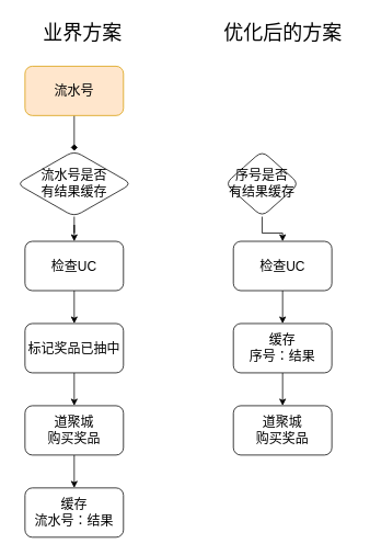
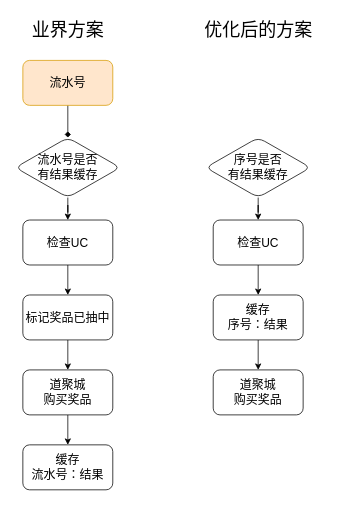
  <mxCell id="0" />
  <mxCell id="1" parent="0" />
  <mxCell id="2" value="" style="edgeStyle=orthogonalEdgeStyle;rounded=0;orthogonalLoop=1;jettySize=auto;html=1;fontSize=16;endArrow=diamond;" edge="1" parent="1" source="3" target="13"><mxGeometry relative="1" as="geometry" /></mxCell>
  <mxCell id="3" value="&lt;font size=&quot;3&quot;&gt;流水号&lt;/font&gt;" style="rounded=1;whiteSpace=wrap;html=1;fillColor=#ffe6cc;strokeColor=#d79b00;" vertex="1" parent="1"><mxGeometry x="30" y="80" width="120" height="60" as="geometry" /></mxCell>
  <mxCell id="4" value="" style="edgeStyle=orthogonalEdgeStyle;rounded=0;orthogonalLoop=1;jettySize=auto;html=1;fontSize=18;" edge="1" parent="1" source="5" target="7"><mxGeometry relative="1" as="geometry" /></mxCell>
  <mxCell id="5" value="&lt;font size=&quot;3&quot;&gt;检查UC&lt;/font&gt;" style="rounded=1;whiteSpace=wrap;html=1;" vertex="1" parent="1"><mxGeometry x="30" y="293" width="120" height="60" as="geometry" /></mxCell>
  <mxCell id="6" value="" style="edgeStyle=orthogonalEdgeStyle;rounded=0;orthogonalLoop=1;jettySize=auto;html=1;fontSize=18;" edge="1" parent="1" source="7" target="9"><mxGeometry relative="1" as="geometry" /></mxCell>
  <mxCell id="7" value="&lt;font size=&quot;3&quot;&gt;标记奖品已抽中&lt;/font&gt;" style="rounded=1;whiteSpace=wrap;html=1;" vertex="1" parent="1"><mxGeometry x="30" y="393" width="120" height="60" as="geometry" /></mxCell>
  <mxCell id="8" value="" style="edgeStyle=orthogonalEdgeStyle;rounded=0;orthogonalLoop=1;jettySize=auto;html=1;fontSize=14;" edge="1" parent="1" source="9" target="11"><mxGeometry relative="1" as="geometry" /></mxCell>
  <mxCell id="9" value="&lt;font size=&quot;3&quot;&gt;道聚城&lt;br&gt;购买奖品&lt;/font&gt;" style="rounded=1;whiteSpace=wrap;html=1;" vertex="1" parent="1"><mxGeometry x="30" y="493" width="120" height="60" as="geometry" /></mxCell>
- <mxCell id="10" value="&lt;span style=&quot;font-size: 24px;&quot;&gt;业界方案&lt;/span&gt;" style="text;html=1;align=center;verticalAlign=middle;resizable=0;points=[];autosize=1;strokeColor=none;fillColor=none;fontSize=18;" vertex="1" parent="1"><mxGeometry x="40" y="20" width="120" height="40" as="geometry" /></mxCell>
+ <mxCell id="10" value="&lt;span style=&quot;font-size: 24px;&quot;&gt;业界方案&lt;/span&gt;" style="text;html=1;align=center;verticalAlign=middle;resizable=0;points=[];autosize=1;strokeColor=none;fillColor=none;fontSize=18;" vertex="1" parent="1"><mxGeometry x="30" y="20" width="120" height="40" as="geometry" /></mxCell>
  <mxCell id="11" value="&lt;div style=&quot;border-color: var(--border-color);&quot;&gt;&lt;font style=&quot;font-size: 16px;&quot;&gt;缓存&lt;/font&gt;&lt;/div&gt;&lt;div style=&quot;border-color: var(--border-color);&quot;&gt;&lt;font size=&quot;3&quot;&gt;流水号：结果&lt;/font&gt;&lt;/div&gt;" style="rounded=1;whiteSpace=wrap;html=1;" vertex="1" parent="1"><mxGeometry x="30" y="593" width="120" height="60" as="geometry" /></mxCell>
  <mxCell id="12" value="" style="edgeStyle=orthogonalEdgeStyle;rounded=0;orthogonalLoop=1;jettySize=auto;html=1;fontSize=16;" edge="1" parent="1" source="13" target="5"><mxGeometry relative="1" as="geometry" /></mxCell>
  <mxCell id="13" value="流水号是否&lt;br&gt;有结果缓存" style="rhombus;whiteSpace=wrap;html=1;rounded=1;fontSize=16;" vertex="1" parent="1"><mxGeometry x="20" y="183" width="140" height="80" as="geometry" /></mxCell>
  <mxCell id="14" value="&lt;span style=&quot;font-size: 24px;&quot;&gt;优化后的方案&lt;/span&gt;" style="text;html=1;align=center;verticalAlign=middle;resizable=0;points=[];autosize=1;strokeColor=none;fillColor=none;fontSize=18;" vertex="1" parent="1"><mxGeometry x="259" y="20" width="170" height="40" as="geometry" /></mxCell>
  <mxCell id="15" value="" style="edgeStyle=orthogonalEdgeStyle;rounded=0;orthogonalLoop=1;jettySize=auto;html=1;fontSize=18;" edge="1" parent="1" source="16" target="18"><mxGeometry relative="1" as="geometry" /></mxCell>
  <mxCell id="16" value="&lt;font size=&quot;3&quot;&gt;检查UC&lt;/font&gt;" style="rounded=1;whiteSpace=wrap;html=1;" vertex="1" parent="1"><mxGeometry x="284" y="293" width="120" height="60" as="geometry" /></mxCell>
  <mxCell id="17" value="" style="edgeStyle=orthogonalEdgeStyle;rounded=0;orthogonalLoop=1;jettySize=auto;html=1;fontSize=18;" edge="1" parent="1" source="18" target="19"><mxGeometry relative="1" as="geometry" /></mxCell>
  <mxCell id="18" value="&lt;div style=&quot;border-color: var(--border-color);&quot;&gt;&lt;font style=&quot;border-color: var(--border-color); font-size: 16px;&quot;&gt;缓存&lt;/font&gt;&lt;/div&gt;&lt;div style=&quot;border-color: var(--border-color);&quot;&gt;&lt;font style=&quot;border-color: var(--border-color);&quot; size=&quot;3&quot;&gt;序号：结果&lt;/font&gt;&lt;/div&gt;" style="rounded=1;whiteSpace=wrap;html=1;" vertex="1" parent="1"><mxGeometry x="284" y="393" width="120" height="60" as="geometry" /></mxCell>
  <mxCell id="19" value="&lt;font size=&quot;3&quot;&gt;道聚城&lt;br&gt;购买奖品&lt;/font&gt;" style="rounded=1;whiteSpace=wrap;html=1;" vertex="1" parent="1"><mxGeometry x="284" y="493" width="120" height="60" as="geometry" /></mxCell>
  <mxCell id="20" value="" style="edgeStyle=orthogonalEdgeStyle;rounded=0;orthogonalLoop=1;jettySize=auto;html=1;fontSize=16;" edge="1" parent="1" source="21" target="16"><mxGeometry relative="1" as="geometry" /></mxCell>
- <mxCell id="21" value="序号是否&lt;br&gt;有结果缓存" style="rhombus;whiteSpace=wrap;html=1;rounded=1;fontSize=16;" vertex="1" parent="1"><mxGeometry x="274" y="183" width="90" height="80" as="geometry" /></mxCell>
+ <mxCell id="21" value="序号是否&lt;br&gt;有结果缓存" style="rhombus;whiteSpace=wrap;html=1;rounded=1;fontSize=16;" vertex="1" parent="1"><mxGeometry x="274" y="183" width="140" height="80" as="geometry" /></mxCell>
